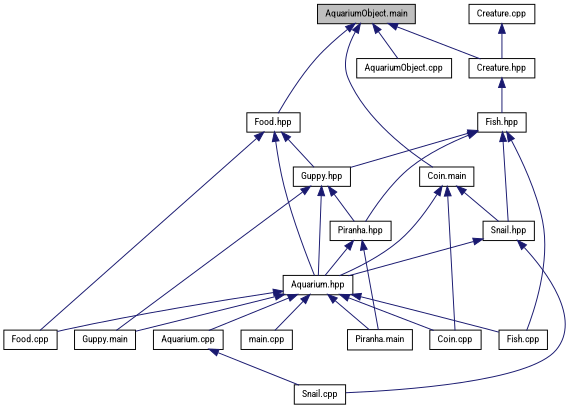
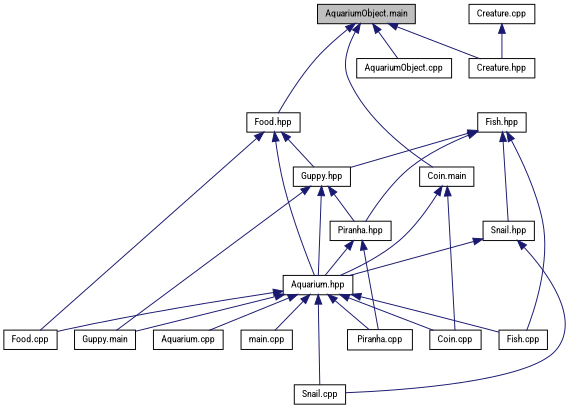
  digraph {
    fontname="Roboto Condensed"
    node [color=black fillcolor=white fontname="Roboto Condensed" fontsize=10 shape=record style=filled]
    edge [color=midnightblue dir=back fontname="Roboto Condensed" fontsize=10 labelfontname=Helvetica labelfontsize=10 style=solid]
    n1 [fillcolor=grey75 fontcolor=black height=0.2 label="AquariumObject.main" width=0.4]
    n2 [height=0.2 label="Creature.hpp" width=0.4]
    n3 [height=0.2 label="Food.hpp" width=0.4]
    n4 [height=0.2 label="Coin.main" width=0.4]
    n5 [height=0.2 label="AquariumObject.cpp" width=0.4]
    n6 [height=0.2 label="Fish.hpp" width=0.4]
    n7 [height=0.2 label="Guppy.hpp" width=0.4]
    n8 [height=0.2 label="Aquarium.hpp" width=0.4]
    n9 [height=0.2 label="Food.cpp" width=0.4]
    n10 [height=0.2 label="Snail.hpp" width=0.4]
    n11 [height=0.2 label="Coin.cpp" width=0.4]
    n12 [height=0.2 label="Fish.cpp" width=0.4]
    n13 [height=0.2 label="Piranha.hpp" width=0.4]
    n14 [height=0.2 label="Creature.cpp" width=0.4]
    n15 [height=0.2 label="Guppy.main" width=0.4]
-   n16 [height=0.2 label="Piranha.main" width=0.4]
+   n16 [height=0.2 label="Piranha.cpp" width=0.4]
    n17 [height=0.2 label="Snail.cpp" width=0.4]
    n18 [height=0.2 label="Aquarium.cpp" width=0.4]
    n19 [height=0.2 label="main.cpp" width=0.4]
    n1 -> n2
    n1 -> n3
    n1 -> n4
    n1 -> n5
-   n2 -> n6
    n3 -> n7
    n3 -> n8
    n3 -> n9
    n4 -> n8
-   n4 -> n10
    n4 -> n11
    n6 -> n7
    n6 -> n10
    n6 -> n12
    n6 -> n13
    n7 -> n8
    n7 -> n13
    n7 -> n15
    n8 -> n9
    n8 -> n11
    n8 -> n12
    n8 -> n15
    n8 -> n16
-   n18 -> n17
+   n8 -> n17
    n8 -> n18
    n8 -> n19
    n10 -> n8
    n10 -> n17
    n13 -> n8
    n13 -> n16
    n14 -> n2
  }
